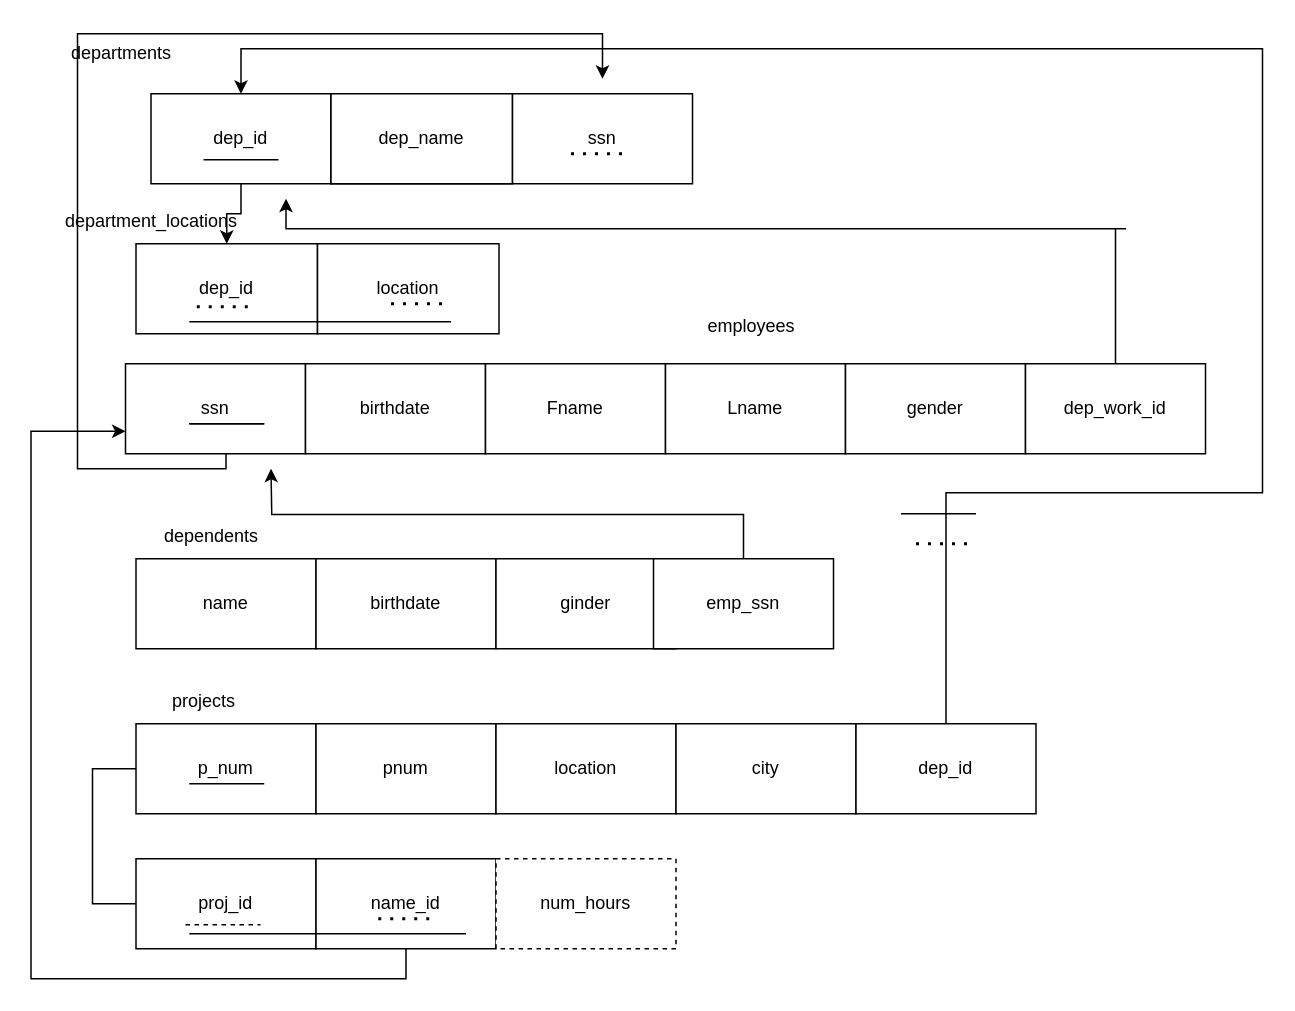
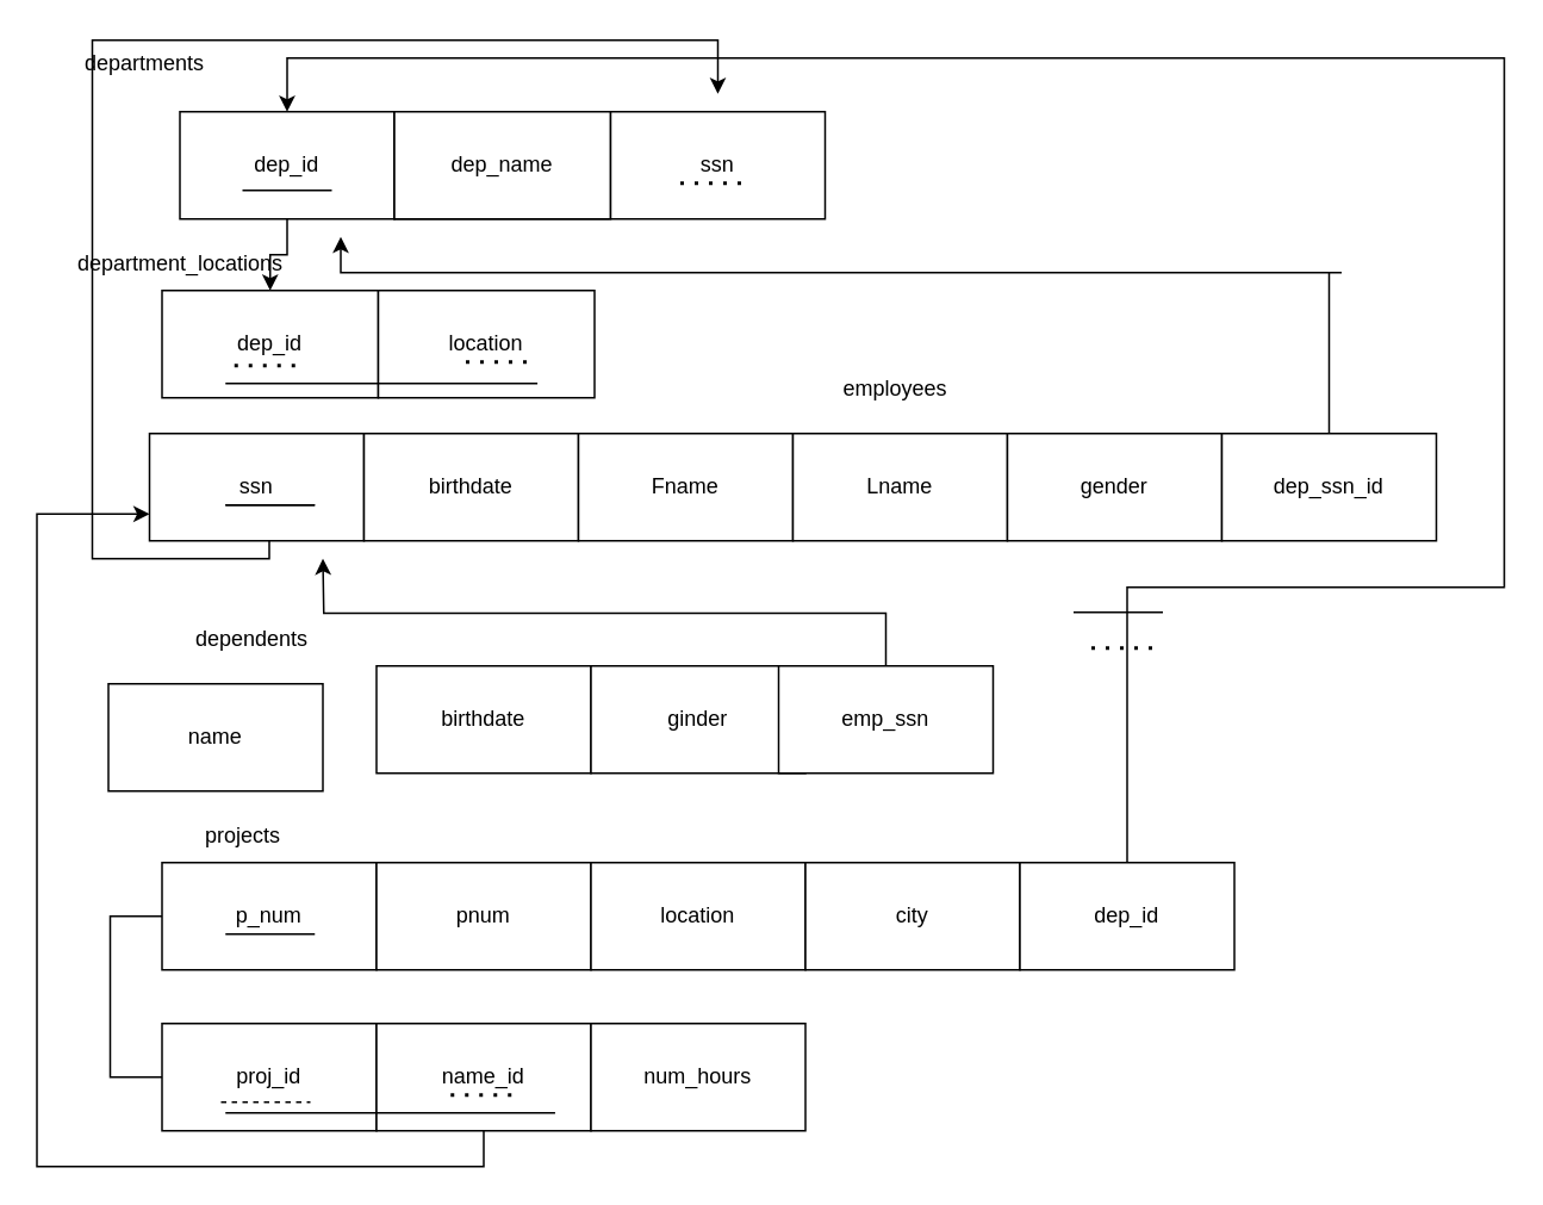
  <mxCell id="0" />
  <mxCell id="1" parent="0" />
  <mxCell id="2" style="edgeStyle=orthogonalEdgeStyle;rounded=0;orthogonalLoop=1;jettySize=auto;html=1;exitX=0.5;exitY=1;exitDx=0;exitDy=0;entryX=0.5;entryY=0;entryDx=0;entryDy=0;" edge="1" parent="1" source="3" target="6"><mxGeometry relative="1" as="geometry" /></mxCell>
  <mxCell id="3" value="dep_id" style="rounded=0;whiteSpace=wrap;html=1;" vertex="1" parent="1"><mxGeometry x="100" y="62" width="120" height="60" as="geometry" /></mxCell>
  <mxCell id="4" value="dep_name" style="rounded=0;whiteSpace=wrap;html=1;" vertex="1" parent="1"><mxGeometry x="220" y="62" width="120" height="60" as="geometry" /></mxCell>
  <mxCell id="5" value="dep_name" style="rounded=0;whiteSpace=wrap;html=1;" vertex="1" parent="1"><mxGeometry x="220" y="62" width="121" height="60" as="geometry" /></mxCell>
  <mxCell id="6" value="dep_id" style="rounded=0;whiteSpace=wrap;html=1;" vertex="1" parent="1"><mxGeometry x="90" y="162" width="121" height="60" as="geometry" /></mxCell>
  <mxCell id="7" value="location" style="rounded=0;whiteSpace=wrap;html=1;" vertex="1" parent="1"><mxGeometry x="211" y="162" width="121" height="60" as="geometry" /></mxCell>
  <mxCell id="8" value="" style="endArrow=none;dashed=1;html=1;dashPattern=1 3;strokeWidth=2;rounded=0;" edge="1" parent="1"><mxGeometry width="50" height="50" relative="1" as="geometry"><mxPoint x="610" y="362" as="sourcePoint" /><mxPoint x="650" y="362" as="targetPoint" /></mxGeometry></mxCell>
  <mxCell id="9" value="" style="endArrow=none;dashed=1;html=1;dashPattern=1 3;strokeWidth=2;rounded=0;" edge="1" parent="1"><mxGeometry width="50" height="50" relative="1" as="geometry"><mxPoint x="260" y="202" as="sourcePoint" /><mxPoint x="300" y="202" as="targetPoint" /></mxGeometry></mxCell>
  <mxCell id="10" value="" style="endArrow=none;dashed=1;html=1;dashPattern=1 3;strokeWidth=2;rounded=0;" edge="1" parent="1"><mxGeometry width="50" height="50" relative="1" as="geometry"><mxPoint x="130.5" y="204" as="sourcePoint" /><mxPoint x="170.5" y="204" as="targetPoint" /></mxGeometry></mxCell>
  <mxCell id="11" value="" style="endArrow=none;html=1;rounded=0;" edge="1" parent="1"><mxGeometry width="50" height="50" relative="1" as="geometry"><mxPoint x="600" y="342" as="sourcePoint" /><mxPoint x="650" y="342" as="targetPoint" /></mxGeometry></mxCell>
  <mxCell id="12" value="" style="endArrow=none;html=1;rounded=0;entryX=0.736;entryY=0.867;entryDx=0;entryDy=0;entryPerimeter=0;" edge="1" parent="1" target="7"><mxGeometry width="50" height="50" relative="1" as="geometry"><mxPoint x="125.5" y="214" as="sourcePoint" /><mxPoint x="175.5" y="214" as="targetPoint" /></mxGeometry></mxCell>
  <mxCell id="13" value="p_num" style="rounded=0;whiteSpace=wrap;html=1;" vertex="1" parent="1"><mxGeometry x="90" y="482" width="120" height="60" as="geometry" /></mxCell>
  <mxCell id="14" value="ssn" style="rounded=0;whiteSpace=wrap;html=1;" vertex="1" parent="1"><mxGeometry x="341" y="62" width="120" height="60" as="geometry" /></mxCell>
  <mxCell id="15" value="" style="endArrow=none;html=1;rounded=0;" edge="1" parent="1"><mxGeometry width="50" height="50" relative="1" as="geometry"><mxPoint x="135" y="106" as="sourcePoint" /><mxPoint x="185" y="106" as="targetPoint" /></mxGeometry></mxCell>
  <mxCell id="16" value="" style="endArrow=none;dashed=1;html=1;dashPattern=1 3;strokeWidth=2;rounded=0;" edge="1" parent="1"><mxGeometry width="50" height="50" relative="1" as="geometry"><mxPoint x="380" y="102" as="sourcePoint" /><mxPoint x="420" y="102" as="targetPoint" /></mxGeometry></mxCell>
  <mxCell id="17" style="edgeStyle=orthogonalEdgeStyle;rounded=0;orthogonalLoop=1;jettySize=auto;html=1;exitX=0.5;exitY=1;exitDx=0;exitDy=0;entryX=0.5;entryY=0;entryDx=0;entryDy=0;" edge="1" parent="1"><mxGeometry relative="1" as="geometry"><mxPoint x="401" y="52" as="targetPoint" /><mxPoint x="150" y="292" as="sourcePoint" /><Array as="points"><mxPoint x="150" y="312" /><mxPoint x="51" y="312" /><mxPoint x="51" y="22" /><mxPoint x="401" y="22" /></Array></mxGeometry></mxCell>
  <mxCell id="18" value="ssn" style="rounded=0;whiteSpace=wrap;html=1;" vertex="1" parent="1"><mxGeometry x="83" y="242" width="120" height="60" as="geometry" /></mxCell>
  <mxCell id="19" value="birthdate" style="rounded=0;whiteSpace=wrap;html=1;" vertex="1" parent="1"><mxGeometry x="203" y="242" width="120" height="60" as="geometry" /></mxCell>
  <mxCell id="20" value="Fname" style="rounded=0;whiteSpace=wrap;html=1;" vertex="1" parent="1"><mxGeometry x="323" y="242" width="120" height="60" as="geometry" /></mxCell>
  <mxCell id="21" value="" style="endArrow=none;html=1;rounded=0;" edge="1" parent="1"><mxGeometry width="50" height="50" relative="1" as="geometry"><mxPoint x="125.5" y="282" as="sourcePoint" /><mxPoint x="175.5" y="282" as="targetPoint" /></mxGeometry></mxCell>
  <mxCell id="22" value="Lname" style="rounded=0;whiteSpace=wrap;html=1;" vertex="1" parent="1"><mxGeometry x="443" y="242" width="120" height="60" as="geometry" /></mxCell>
  <mxCell id="23" value="gender" style="rounded=0;whiteSpace=wrap;html=1;" vertex="1" parent="1"><mxGeometry x="563" y="242" width="120" height="60" as="geometry" /></mxCell>
- <mxCell id="24" value="name" style="rounded=0;whiteSpace=wrap;html=1;" vertex="1" parent="1"><mxGeometry x="90" y="372" width="120" height="60" as="geometry" /></mxCell>
+ <mxCell id="24" value="name" style="rounded=0;whiteSpace=wrap;html=1;" vertex="1" parent="1"><mxGeometry x="60" y="382" width="120" height="60" as="geometry" /></mxCell>
  <mxCell id="25" value="birthdate" style="rounded=0;whiteSpace=wrap;html=1;" vertex="1" parent="1"><mxGeometry x="210" y="372" width="120" height="60" as="geometry" /></mxCell>
  <mxCell id="26" value="departments" style="text;html=1;align=center;verticalAlign=middle;resizable=0;points=[];autosize=1;strokeColor=none;fillColor=none;" vertex="1" parent="1"><mxGeometry x="35" y="20" width="90" height="30" as="geometry" /></mxCell>
  <mxCell id="27" value="department_locations" style="text;html=1;align=center;verticalAlign=middle;resizable=0;points=[];autosize=1;strokeColor=none;fillColor=none;" vertex="1" parent="1"><mxGeometry x="30" y="132" width="140" height="30" as="geometry" /></mxCell>
  <mxCell id="28" value="employees" style="text;html=1;align=center;verticalAlign=middle;resizable=0;points=[];autosize=1;strokeColor=none;fillColor=none;" vertex="1" parent="1"><mxGeometry x="460" y="202" width="80" height="30" as="geometry" /></mxCell>
  <mxCell id="29" value="dependents" style="text;html=1;align=center;verticalAlign=middle;resizable=0;points=[];autosize=1;strokeColor=none;fillColor=none;" vertex="1" parent="1"><mxGeometry x="95" y="342" width="90" height="30" as="geometry" /></mxCell>
  <mxCell id="30" style="edgeStyle=orthogonalEdgeStyle;rounded=0;orthogonalLoop=1;jettySize=auto;html=1;exitX=0.5;exitY=0;exitDx=0;exitDy=0;" edge="1" parent="1" source="31"><mxGeometry relative="1" as="geometry"><mxPoint x="190" y="132" as="targetPoint" /><Array as="points"><mxPoint x="750" y="152" /><mxPoint x="191" y="152" /></Array></mxGeometry></mxCell>
- <mxCell id="31" value="dep_work_id" style="rounded=0;whiteSpace=wrap;html=1;" vertex="1" parent="1"><mxGeometry x="683" y="242" width="120" height="60" as="geometry" /></mxCell>
+ <mxCell id="31" value="dep_ssn_id" style="rounded=0;whiteSpace=wrap;html=1;" vertex="1" parent="1"><mxGeometry x="683" y="242" width="120" height="60" as="geometry" /></mxCell>
  <mxCell id="32" value="ginder" style="rounded=0;whiteSpace=wrap;html=1;" vertex="1" parent="1"><mxGeometry x="330" y="372" width="120" height="60" as="geometry" /></mxCell>
  <mxCell id="33" style="edgeStyle=orthogonalEdgeStyle;rounded=0;orthogonalLoop=1;jettySize=auto;html=1;exitX=0.5;exitY=0;exitDx=0;exitDy=0;" edge="1" parent="1" source="34"><mxGeometry relative="1" as="geometry"><mxPoint x="180" y="312" as="targetPoint" /></mxGeometry></mxCell>
  <mxCell id="34" value="emp_ssn" style="rounded=0;whiteSpace=wrap;html=1;" vertex="1" parent="1"><mxGeometry x="435" y="372" width="120" height="60" as="geometry" /></mxCell>
  <mxCell id="35" value="projects" style="text;html=1;align=center;verticalAlign=middle;resizable=0;points=[];autosize=1;strokeColor=none;fillColor=none;" vertex="1" parent="1"><mxGeometry x="100" y="452" width="70" height="30" as="geometry" /></mxCell>
  <mxCell id="36" value="" style="endArrow=none;html=1;rounded=0;" edge="1" parent="1"><mxGeometry width="50" height="50" relative="1" as="geometry"><mxPoint x="125.5" y="522" as="sourcePoint" /><mxPoint x="175.5" y="522" as="targetPoint" /></mxGeometry></mxCell>
  <mxCell id="37" value="" style="endArrow=none;html=1;rounded=0;" edge="1" parent="1"><mxGeometry width="50" height="50" relative="1" as="geometry"><mxPoint x="245.5" y="522" as="sourcePoint" /><mxPoint x="295.5" y="522" as="targetPoint" /></mxGeometry></mxCell>
  <mxCell id="38" value="pnum" style="rounded=0;whiteSpace=wrap;html=1;" vertex="1" parent="1"><mxGeometry x="210" y="482" width="120" height="60" as="geometry" /></mxCell>
  <mxCell id="39" value="" style="endArrow=none;html=1;rounded=0;" edge="1" parent="1"><mxGeometry width="50" height="50" relative="1" as="geometry"><mxPoint x="365.5" y="522" as="sourcePoint" /><mxPoint x="415.5" y="522" as="targetPoint" /></mxGeometry></mxCell>
  <mxCell id="40" value="location" style="rounded=0;whiteSpace=wrap;html=1;" vertex="1" parent="1"><mxGeometry x="330" y="482" width="120" height="60" as="geometry" /></mxCell>
  <mxCell id="41" value="city" style="rounded=0;whiteSpace=wrap;html=1;" vertex="1" parent="1"><mxGeometry x="450" y="482" width="120" height="60" as="geometry" /></mxCell>
  <mxCell id="42" style="edgeStyle=orthogonalEdgeStyle;rounded=0;orthogonalLoop=1;jettySize=auto;html=1;exitX=0.5;exitY=0;exitDx=0;exitDy=0;entryX=0.5;entryY=0;entryDx=0;entryDy=0;" edge="1" parent="1" source="43" target="3"><mxGeometry relative="1" as="geometry"><mxPoint x="160" y="32" as="targetPoint" /><Array as="points"><mxPoint x="630" y="328" /><mxPoint x="841" y="328" /><mxPoint x="841" y="32" /><mxPoint x="160" y="32" /></Array></mxGeometry></mxCell>
  <mxCell id="43" value="dep_id" style="rounded=0;whiteSpace=wrap;html=1;" vertex="1" parent="1"><mxGeometry x="570" y="482" width="120" height="60" as="geometry" /></mxCell>
  <mxCell id="44" style="edgeStyle=orthogonalEdgeStyle;rounded=0;orthogonalLoop=1;jettySize=auto;html=1;exitX=0;exitY=0.5;exitDx=0;exitDy=0;entryX=0;entryY=0.5;entryDx=0;entryDy=0;endArrow=none;" edge="1" parent="1" source="45" target="13"><mxGeometry relative="1" as="geometry"><mxPoint x="60" y="512" as="targetPoint" /><Array as="points"><mxPoint x="61" y="602" /><mxPoint x="61" y="512" /></Array></mxGeometry></mxCell>
  <mxCell id="45" value="proj_id" style="rounded=0;whiteSpace=wrap;html=1;" vertex="1" parent="1"><mxGeometry x="90" y="572" width="120" height="60" as="geometry" /></mxCell>
  <mxCell id="46" value="" style="endArrow=none;html=1;rounded=0;" edge="1" parent="1"><mxGeometry width="50" height="50" relative="1" as="geometry"><mxPoint x="125.5" y="282" as="sourcePoint" /><mxPoint x="175.5" y="282" as="targetPoint" /><Array as="points"><mxPoint x="150" y="282" /></Array></mxGeometry></mxCell>
  <mxCell id="47" value="" style="endArrow=none;html=1;rounded=0;dashed=1;" edge="1" parent="1"><mxGeometry width="50" height="50" relative="1" as="geometry"><mxPoint x="123" y="616" as="sourcePoint" /><mxPoint x="173" y="616" as="targetPoint" /></mxGeometry></mxCell>
  <mxCell id="48" value="" style="endArrow=none;html=1;rounded=0;" edge="1" parent="1"><mxGeometry width="50" height="50" relative="1" as="geometry"><mxPoint x="235" y="622" as="sourcePoint" /><mxPoint x="285" y="622" as="targetPoint" /></mxGeometry></mxCell>
  <mxCell id="49" style="edgeStyle=orthogonalEdgeStyle;rounded=0;orthogonalLoop=1;jettySize=auto;html=1;exitX=0.5;exitY=1;exitDx=0;exitDy=0;entryX=0;entryY=0.75;entryDx=0;entryDy=0;" edge="1" parent="1" source="50" target="18"><mxGeometry relative="1" as="geometry"><mxPoint x="20" y="582" as="targetPoint" /><Array as="points"><mxPoint x="270" y="652" /><mxPoint x="20" y="652" /><mxPoint x="20" y="287" /></Array></mxGeometry></mxCell>
  <mxCell id="50" value="name_id" style="rounded=0;whiteSpace=wrap;html=1;" vertex="1" parent="1"><mxGeometry x="210" y="572" width="120" height="60" as="geometry" /></mxCell>
  <mxCell id="51" value="" style="endArrow=none;dashed=1;html=1;dashPattern=1 3;strokeWidth=2;rounded=0;" edge="1" parent="1"><mxGeometry width="50" height="50" relative="1" as="geometry"><mxPoint x="251.5" y="612" as="sourcePoint" /><mxPoint x="291.5" y="612" as="targetPoint" /></mxGeometry></mxCell>
  <mxCell id="52" value="" style="endArrow=none;html=1;rounded=0;entryX=0.833;entryY=0.833;entryDx=0;entryDy=0;entryPerimeter=0;" edge="1" parent="1" target="50"><mxGeometry width="50" height="50" relative="1" as="geometry"><mxPoint x="125.5" y="622" as="sourcePoint" /><mxPoint x="175.5" y="622" as="targetPoint" /></mxGeometry></mxCell>
- <mxCell id="53" value="num_hours" style="rounded=0;whiteSpace=wrap;html=1;dashed=1;" vertex="1" parent="1"><mxGeometry x="330" y="572" width="120" height="60" as="geometry" /></mxCell>
+ <mxCell id="53" value="num_hours" style="rounded=0;whiteSpace=wrap;html=1;" vertex="1" parent="1"><mxGeometry x="330" y="572" width="120" height="60" as="geometry" /></mxCell>
